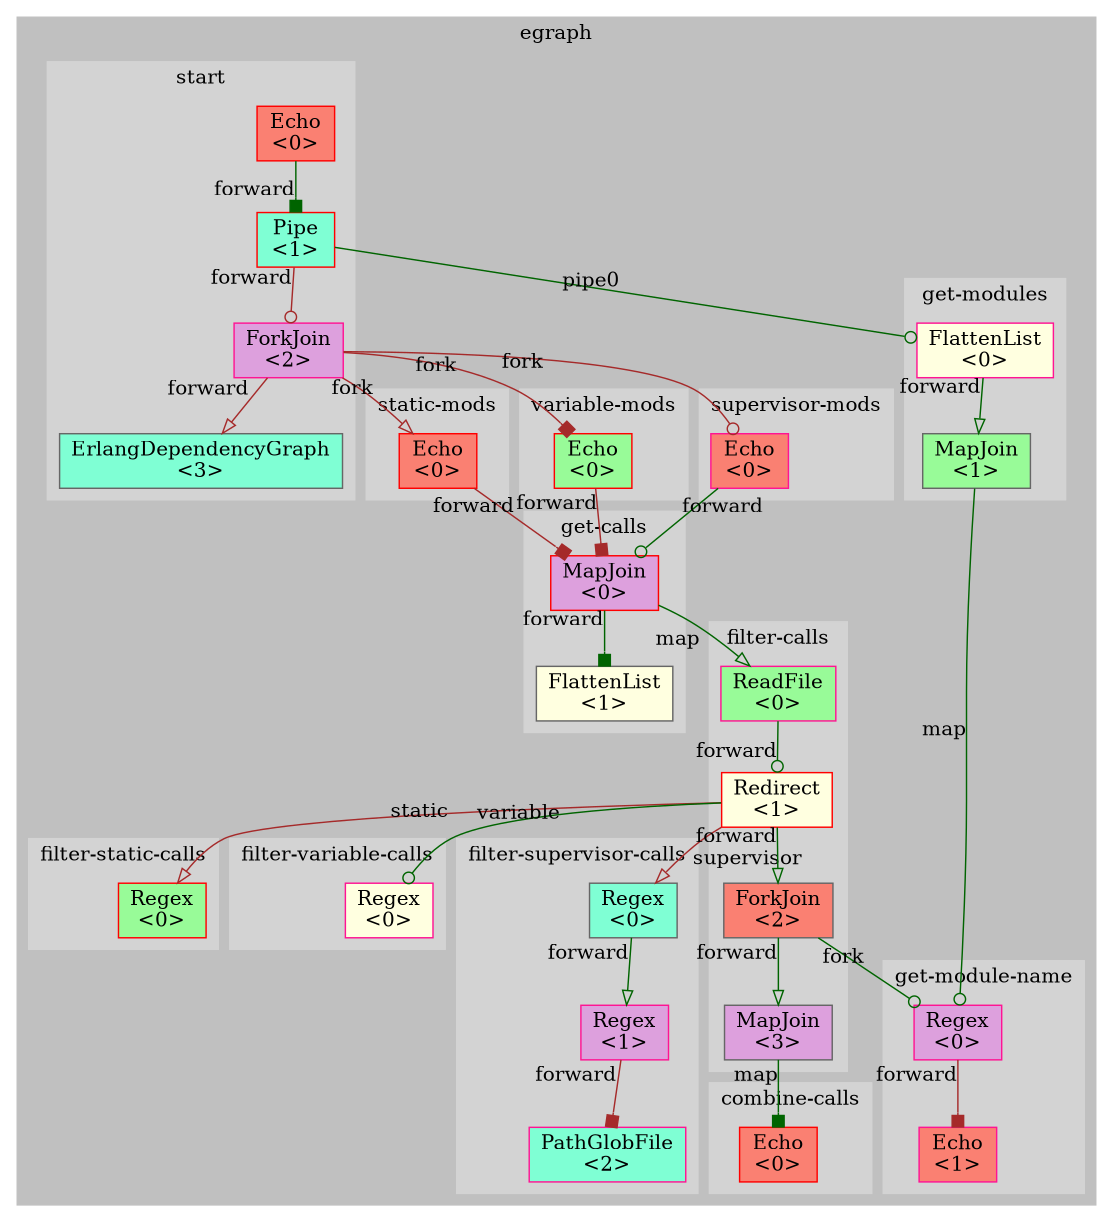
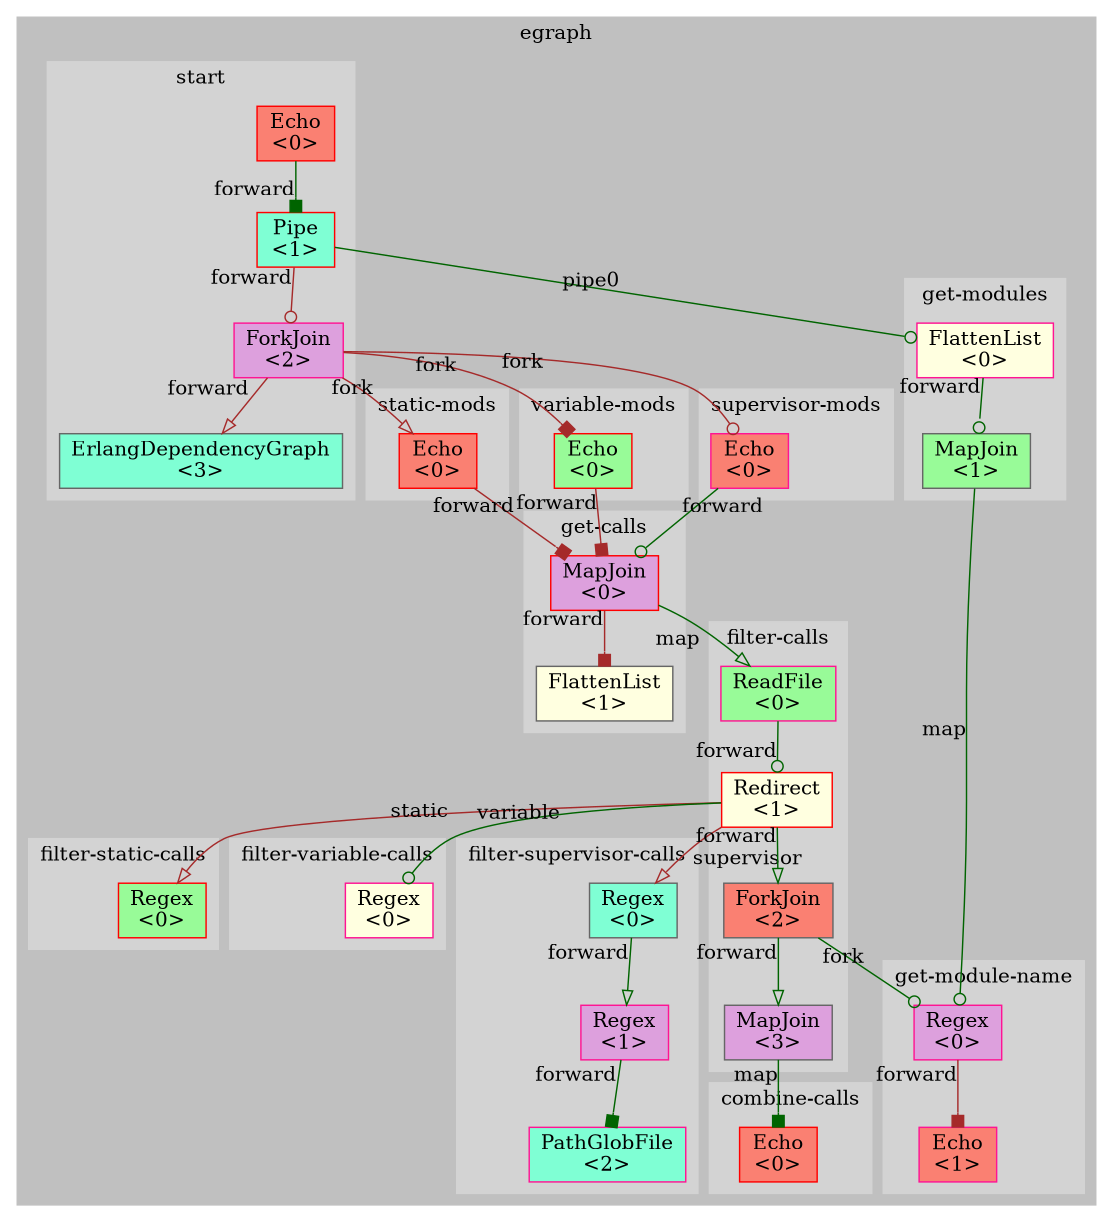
  digraph {
    node [color=deeppink fillcolor=salmon shape=rectangle style=filled]
    edge [arrowhead=onormal color=darkgreen xlabel=forward]
    n1 [color=red fillcolor=palegreen label="Regex\n<0>"]
    n2 [fillcolor=lightyellow label="Regex\n<0>"]
    n3 [label="Echo\n<1>"]
    n4 [fillcolor=plum label="Regex\n<0>"]
    n5 [color=gray40 fillcolor=lightyellow label="FlattenList\n<1>"]
    n6 [color=red fillcolor=plum label="MapJoin\n<0>"]
    n7 [color=red label="Echo\n<0>"]
    n8 [color=red label="Echo\n<0>"]
    n9 [fillcolor=plum label="Regex\n<1>"]
    n10 [color=gray40 fillcolor=aquamarine label="Regex\n<0>"]
    n11 [fillcolor=aquamarine label="PathGlobFile\n<2>"]
    n12 [color=red fillcolor=palegreen label="Echo\n<0>"]
    n13 [color=red label="Echo\n<0>"]
    n14 [fillcolor=plum label="ForkJoin\n<2>"]
    n15 [color=gray40 fillcolor=aquamarine label="ErlangDependencyGraph\n<3>"]
    n16 [color=red fillcolor=aquamarine label="Pipe\n<1>"]
    n17 [color=gray40 label="ForkJoin\n<2>"]
    n18 [color=red fillcolor=lightyellow label="Redirect\n<1>"]
    n19 [fillcolor=palegreen label="ReadFile\n<0>"]
    n20 [color=gray40 fillcolor=plum label="MapJoin\n<3>"]
    n21 [label="Echo\n<0>"]
    n22 [fillcolor=lightyellow label="FlattenList\n<0>"]
    n23 [color=gray40 fillcolor=palegreen label="MapJoin\n<1>"]
    subgraph cluster_1 {
      color=grey
      label=egraph
      style=filled
      subgraph cluster_2 {
        color=lightgrey
        label="filter-static-calls"
        style=filled
        n1
      }
      subgraph cluster_3 {
        color=lightgrey
        label="filter-variable-calls"
        style=filled
        n2
      }
      subgraph cluster_4 {
        color=lightgrey
        label="get-module-name"
        style=filled
        n3
        n4
      }
      subgraph cluster_5 {
        color=lightgrey
        label="get-calls"
        style=filled
        n5
        n6
      }
      subgraph cluster_6 {
        color=lightgrey
        label="static-mods"
        style=filled
        n7
      }
      subgraph cluster_7 {
        color=lightgrey
        label="combine-calls"
        style=filled
        n8
      }
      subgraph cluster_8 {
        color=lightgrey
        label="filter-supervisor-calls"
        style=filled
        n9
        n10
        n11
      }
      subgraph cluster_9 {
        color=lightgrey
        label="variable-mods"
        style=filled
        n12
      }
      subgraph cluster_10 {
        color=lightgrey
        label=start
        style=filled
        n13
        n14
        n15
        n16
      }
      subgraph cluster_11 {
        color=lightgrey
        label="filter-calls"
        style=filled
        n17
        n18
        n19
        n20
      }
      subgraph cluster_12 {
        color=lightgrey
        label="supervisor-mods"
        style=filled
        n21
      }
      subgraph cluster_13 {
        color=lightgrey
        label="get-modules"
        style=filled
        n22
        n23
      }
    }
    n4 -> n3 [arrowhead=box color=brown]
-   n6 -> n5 [arrowhead=box]
+   n6 -> n5 [arrowhead=box color=brown]
    n6 -> n19 [xlabel=map]
    n7 -> n6 [arrowhead=box color=brown]
-   n9 -> n11 [arrowhead=box color=brown]
+   n9 -> n11 [arrowhead=box]
    n10 -> n9
    n12 -> n6 [arrowhead=box color=brown]
    n13 -> n16 [arrowhead=box]
    n14 -> n7 [color=brown xlabel=fork]
    n14 -> n12 [arrowhead=box color=brown xlabel=fork]
    n14 -> n15 [color=brown]
    n14 -> n21 [arrowhead=odot color=brown xlabel=fork]
    n16 -> n14 [arrowhead=odot color=brown]
    n16 -> n22 [arrowhead=odot xlabel=pipe0]
    n17 -> n4 [arrowhead=odot xlabel=fork]
    n17 -> n20
    n18 -> n1 [color=brown xlabel=static]
    n18 -> n2 [arrowhead=odot xlabel=variable]
    n18 -> n10 [color=brown xlabel=supervisor]
    n18 -> n17
    n19 -> n18 [arrowhead=odot]
    n20 -> n8 [arrowhead=box xlabel=map]
    n21 -> n6 [arrowhead=odot]
-   n22 -> n23
+   n22 -> n23 [arrowhead=odot]
    n23 -> n4 [arrowhead=odot xlabel=map]
  }
